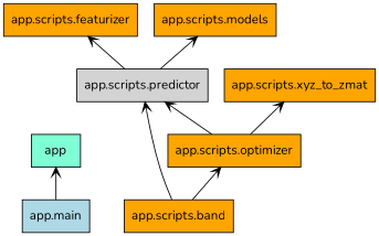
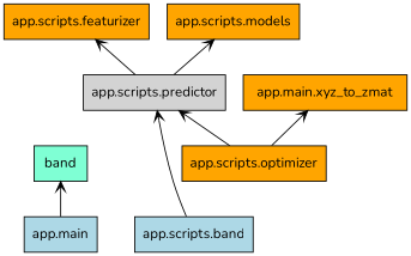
  digraph {
    fontname=Nunito
    rankdir=BT
    node [color=black fillcolor=orange fontname=Nunito shape=box style="solid,filled"]
    edge [arrowhead=open arrowtail=none fontname=Nunito]
-   n1 [fillcolor=aquamarine label=app]
+   n1 [fillcolor=aquamarine label=band]
    n2 [fillcolor=lightblue label="app.main"]
-   n3 [label="app.scripts.band"]
+   n3 [fillcolor=lightblue label="app.scripts.band"]
    n4 [label="app.scripts.optimizer"]
    n5 [fillcolor=lightgrey label="app.scripts.predictor"]
-   n6 [label="app.scripts.xyz_to_zmat"]
+   n6 [label="app.main.xyz_to_zmat"]
    n7 [label="app.scripts.featurizer"]
    n8 [label="app.scripts.models"]
    n2 -> n1
-   n3 -> n4
    n3 -> n5
    n4 -> n5
    n4 -> n6
    n5 -> n7
    n5 -> n8
  }
